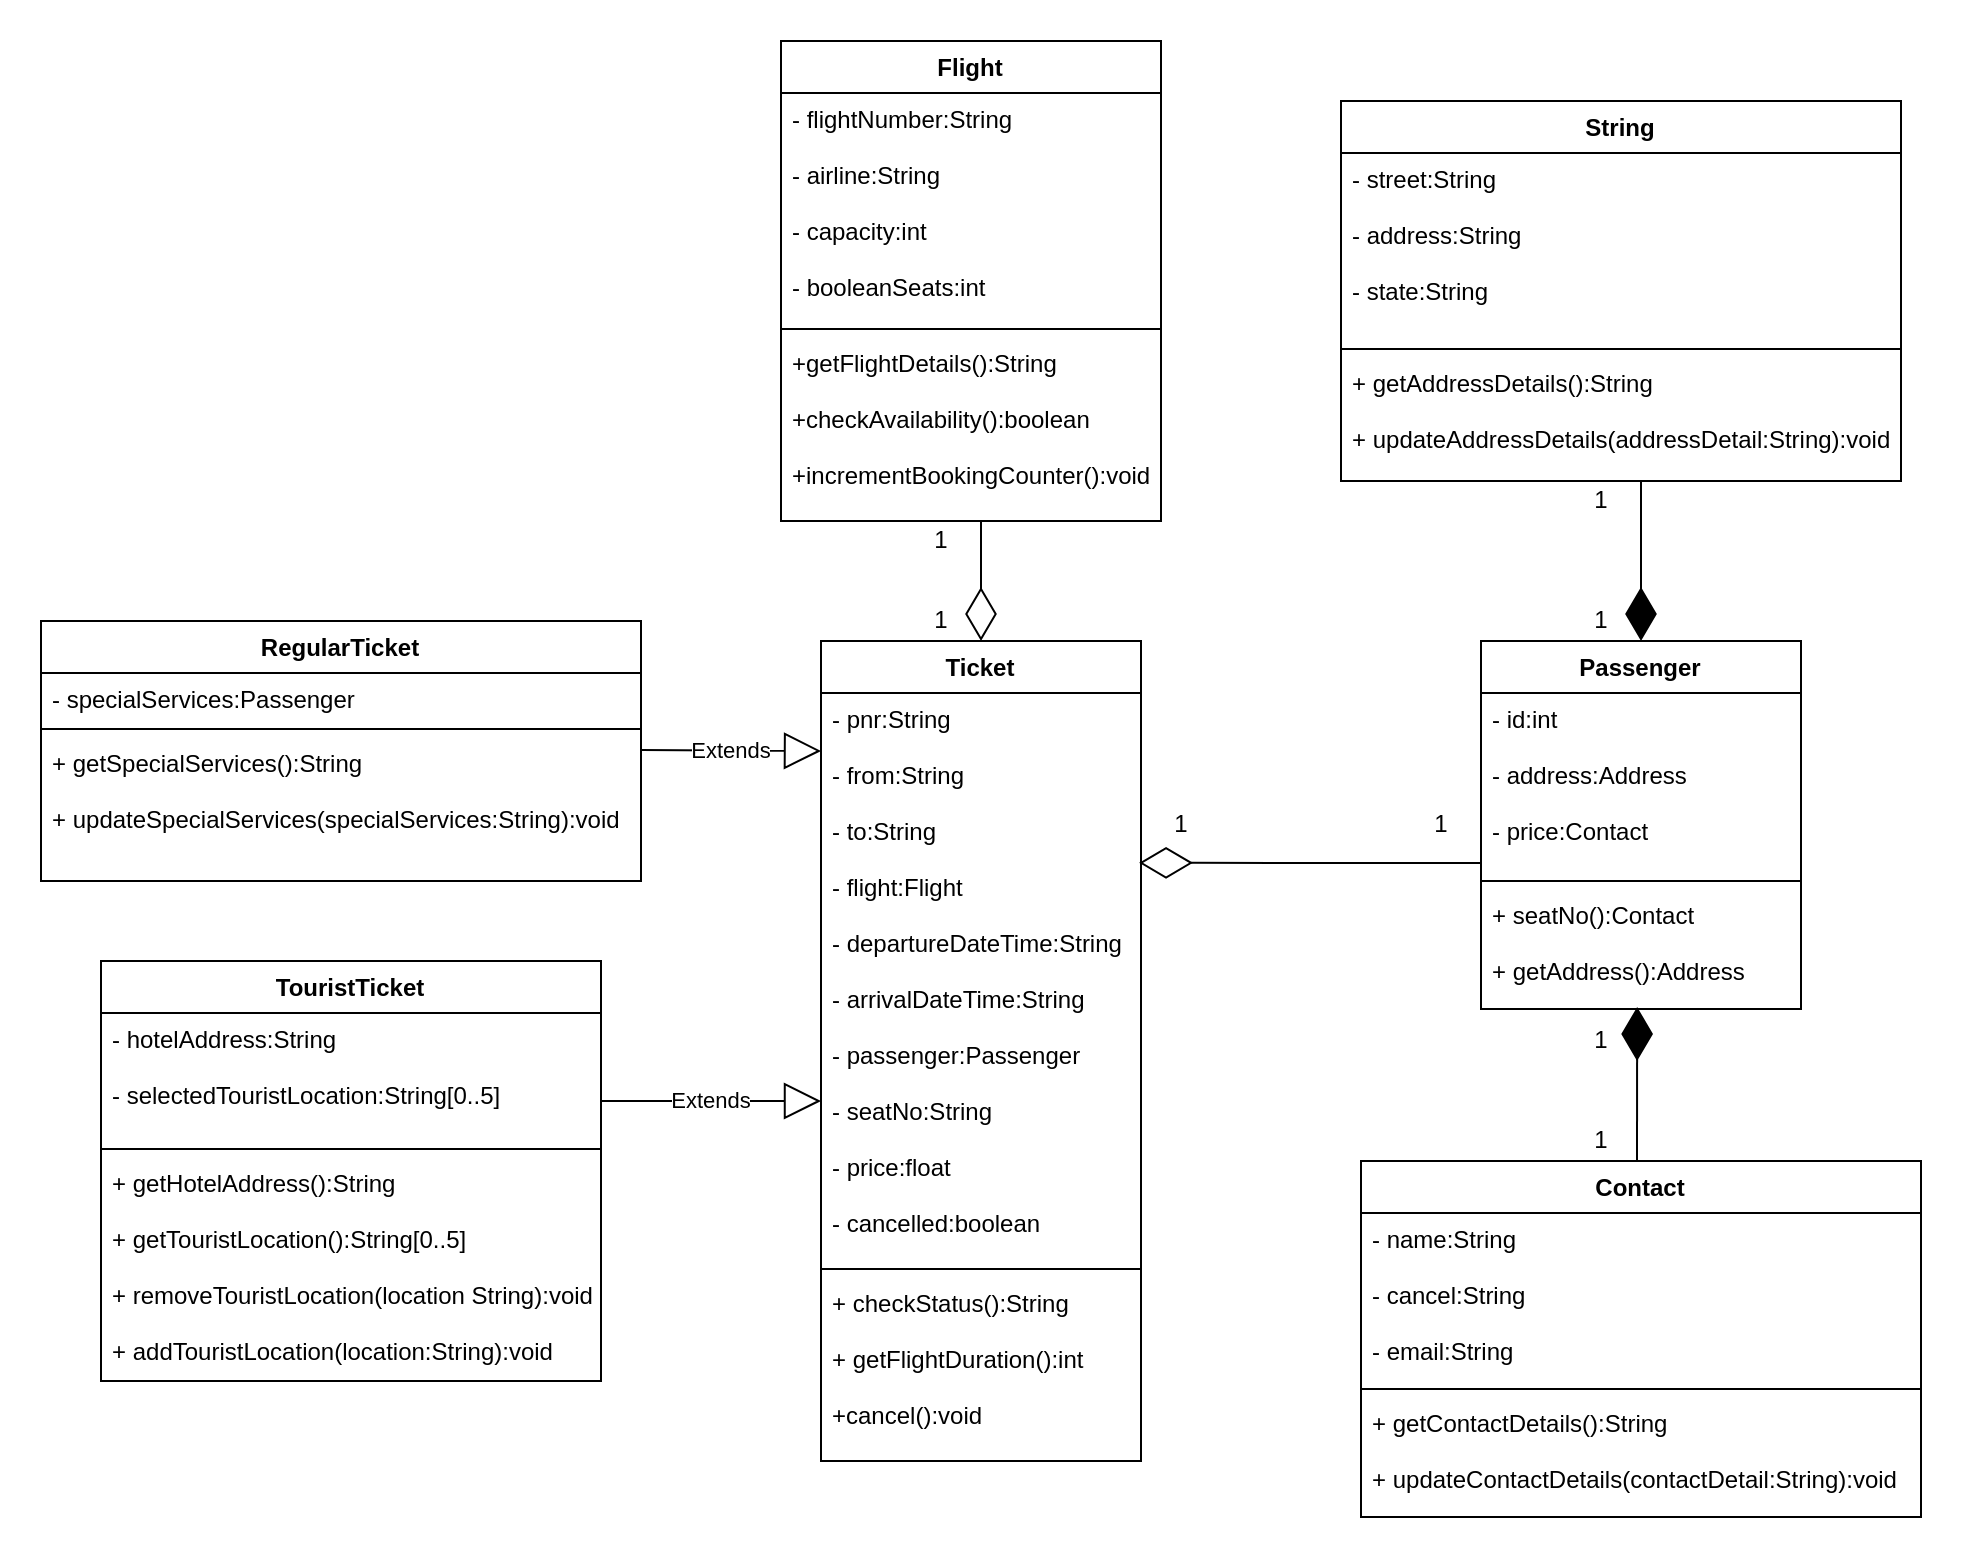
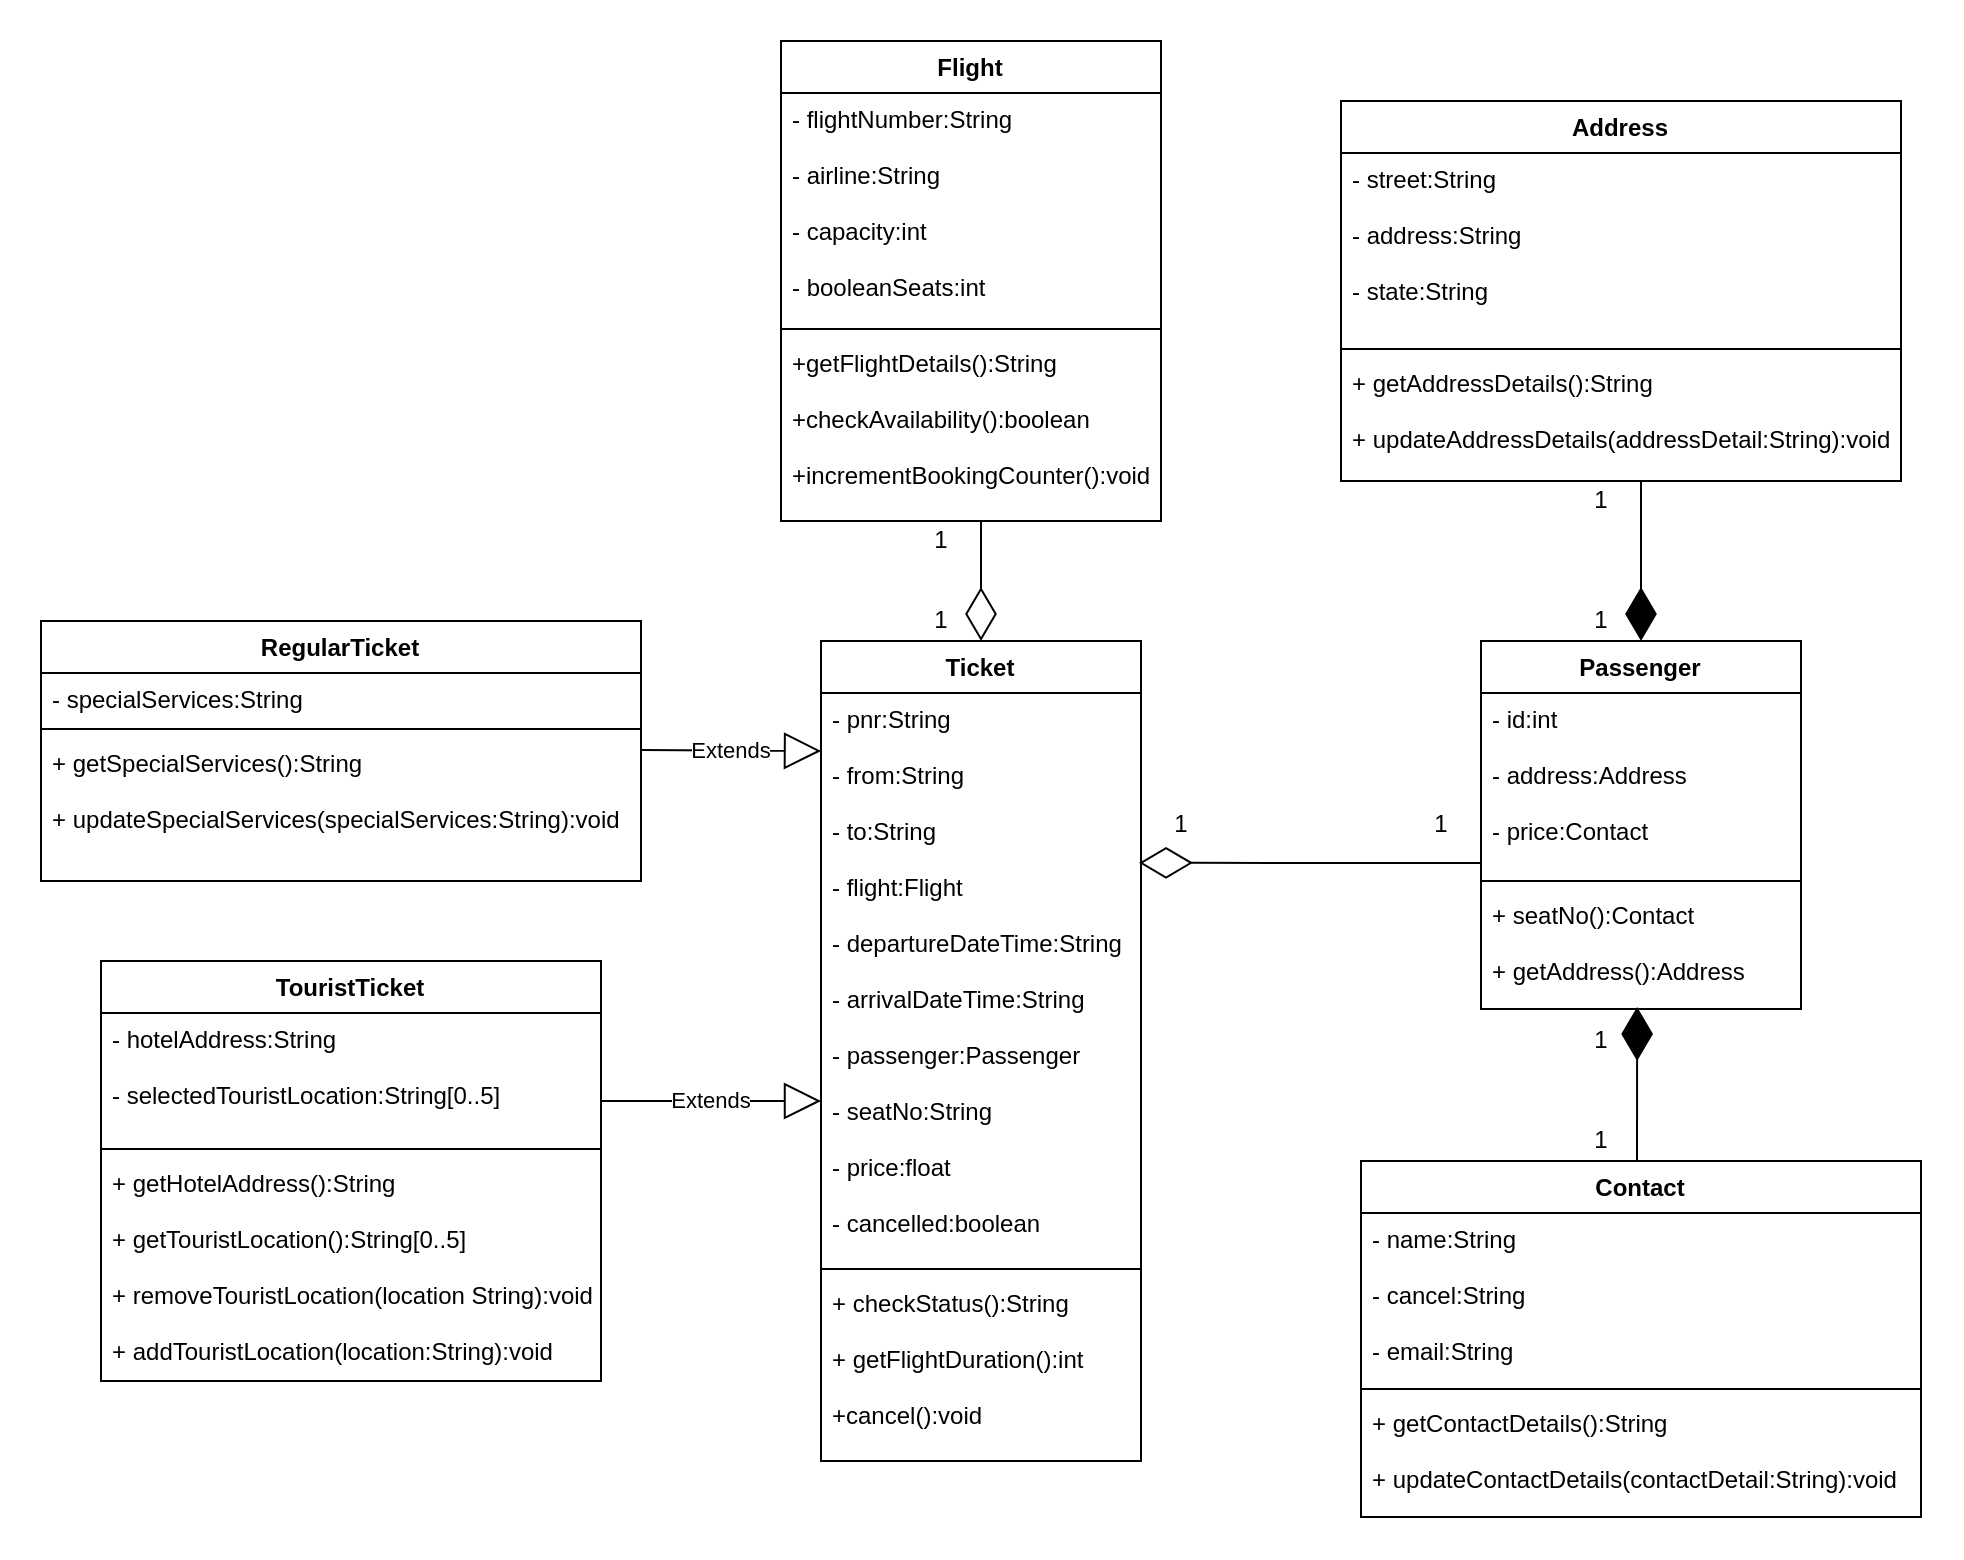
  <mxCell id="0" />
  <mxCell id="1" parent="0" />
  <mxCell id="2" value="Passenger" style="swimlane;fontStyle=1;align=center;verticalAlign=top;childLayout=stackLayout;horizontal=1;startSize=26;horizontalStack=0;resizeParent=1;resizeParentMax=0;resizeLast=0;collapsible=1;marginBottom=0;" vertex="1" parent="1"><mxGeometry x="740" y="320" width="160" height="184" as="geometry" /></mxCell>
  <mxCell id="3" value="- id:int&#10;&#10;- address:Address&#10;&#10;- price:Contact" style="text;strokeColor=none;fillColor=none;align=left;verticalAlign=top;spacingLeft=4;spacingRight=4;overflow=hidden;rotatable=0;points=[[0,0.5],[1,0.5]];portConstraint=eastwest;" vertex="1" parent="2"><mxGeometry y="26" width="160" height="90" as="geometry" /></mxCell>
  <mxCell id="4" value="" style="line;strokeWidth=1;fillColor=none;align=left;verticalAlign=middle;spacingTop=-1;spacingLeft=3;spacingRight=3;rotatable=0;labelPosition=right;points=[];portConstraint=eastwest;" vertex="1" parent="2"><mxGeometry y="116" width="160" height="8" as="geometry" /></mxCell>
  <mxCell id="5" value="+ seatNo():Contact&#10;&#10;+ getAddress():Address" style="text;strokeColor=none;fillColor=none;align=left;verticalAlign=top;spacingLeft=4;spacingRight=4;overflow=hidden;rotatable=0;points=[[0,0.5],[1,0.5]];portConstraint=eastwest;" vertex="1" parent="2"><mxGeometry y="124" width="160" height="60" as="geometry" /></mxCell>
- <mxCell id="6" value="String" style="swimlane;fontStyle=1;align=center;verticalAlign=top;childLayout=stackLayout;horizontal=1;startSize=26;horizontalStack=0;resizeParent=1;resizeParentMax=0;resizeLast=0;collapsible=1;marginBottom=0;" vertex="1" parent="1"><mxGeometry x="670" y="50" width="280" height="190" as="geometry" /></mxCell>
+ <mxCell id="6" value="Address" style="swimlane;fontStyle=1;align=center;verticalAlign=top;childLayout=stackLayout;horizontal=1;startSize=26;horizontalStack=0;resizeParent=1;resizeParentMax=0;resizeLast=0;collapsible=1;marginBottom=0;" vertex="1" parent="1"><mxGeometry x="670" y="50" width="280" height="190" as="geometry" /></mxCell>
  <mxCell id="7" value="- street:String&#10;&#10;- address:String&#10;&#10;- state:String&#10;" style="text;strokeColor=none;fillColor=none;align=left;verticalAlign=top;spacingLeft=4;spacingRight=4;overflow=hidden;rotatable=0;points=[[0,0.5],[1,0.5]];portConstraint=eastwest;" vertex="1" parent="6"><mxGeometry y="26" width="280" height="94" as="geometry" /></mxCell>
  <mxCell id="8" value="" style="line;strokeWidth=1;fillColor=none;align=left;verticalAlign=middle;spacingTop=-1;spacingLeft=3;spacingRight=3;rotatable=0;labelPosition=right;points=[];portConstraint=eastwest;" vertex="1" parent="6"><mxGeometry y="120" width="280" height="8" as="geometry" /></mxCell>
  <mxCell id="9" value="+ getAddressDetails():String&#10;&#10;+ updateAddressDetails(addressDetail:String):void&#10;" style="text;strokeColor=none;fillColor=none;align=left;verticalAlign=top;spacingLeft=4;spacingRight=4;overflow=hidden;rotatable=0;points=[[0,0.5],[1,0.5]];portConstraint=eastwest;" vertex="1" parent="6"><mxGeometry y="128" width="280" height="62" as="geometry" /></mxCell>
  <mxCell id="10" value="Contact" style="swimlane;fontStyle=1;align=center;verticalAlign=top;childLayout=stackLayout;horizontal=1;startSize=26;horizontalStack=0;resizeParent=1;resizeParentMax=0;resizeLast=0;collapsible=1;marginBottom=0;" vertex="1" parent="1"><mxGeometry x="680" y="580" width="280" height="178" as="geometry" /></mxCell>
  <mxCell id="11" value="- name:String&#10;&#10;- cancel:String&#10;&#10;- email:String" style="text;strokeColor=none;fillColor=none;align=left;verticalAlign=top;spacingLeft=4;spacingRight=4;overflow=hidden;rotatable=0;points=[[0,0.5],[1,0.5]];portConstraint=eastwest;" vertex="1" parent="10"><mxGeometry y="26" width="280" height="84" as="geometry" /></mxCell>
  <mxCell id="12" value="" style="line;strokeWidth=1;fillColor=none;align=left;verticalAlign=middle;spacingTop=-1;spacingLeft=3;spacingRight=3;rotatable=0;labelPosition=right;points=[];portConstraint=eastwest;" vertex="1" parent="10"><mxGeometry y="110" width="280" height="8" as="geometry" /></mxCell>
  <mxCell id="13" value="+ getContactDetails():String&#10;&#10;+ updateContactDetails(contactDetail:String):void" style="text;strokeColor=none;fillColor=none;align=left;verticalAlign=top;spacingLeft=4;spacingRight=4;overflow=hidden;rotatable=0;points=[[0,0.5],[1,0.5]];portConstraint=eastwest;" vertex="1" parent="10"><mxGeometry y="118" width="280" height="60" as="geometry" /></mxCell>
  <mxCell id="14" value="Flight" style="swimlane;fontStyle=1;align=center;verticalAlign=top;childLayout=stackLayout;horizontal=1;startSize=26;horizontalStack=0;resizeParent=1;resizeParentMax=0;resizeLast=0;collapsible=1;marginBottom=0;" vertex="1" parent="1"><mxGeometry x="390" y="20" width="190" height="240" as="geometry" /></mxCell>
  <mxCell id="15" value="- flightNumber:String&#10;&#10;- airline:String&#10;&#10;- capacity:int&#10;&#10;- booleanSeats:int" style="text;strokeColor=none;fillColor=none;align=left;verticalAlign=top;spacingLeft=4;spacingRight=4;overflow=hidden;rotatable=0;points=[[0,0.5],[1,0.5]];portConstraint=eastwest;" vertex="1" parent="14"><mxGeometry y="26" width="190" height="114" as="geometry" /></mxCell>
  <mxCell id="16" value="" style="line;strokeWidth=1;fillColor=none;align=left;verticalAlign=middle;spacingTop=-1;spacingLeft=3;spacingRight=3;rotatable=0;labelPosition=right;points=[];portConstraint=eastwest;" vertex="1" parent="14"><mxGeometry y="140" width="190" height="8" as="geometry" /></mxCell>
  <mxCell id="17" value="+getFlightDetails():String&#10;&#10;+checkAvailability():boolean&#10;&#10;+incrementBookingCounter():void" style="text;strokeColor=none;fillColor=none;align=left;verticalAlign=top;spacingLeft=4;spacingRight=4;overflow=hidden;rotatable=0;points=[[0,0.5],[1,0.5]];portConstraint=eastwest;" vertex="1" parent="14"><mxGeometry y="148" width="190" height="92" as="geometry" /></mxCell>
  <mxCell id="18" value="Ticket" style="swimlane;fontStyle=1;align=center;verticalAlign=top;childLayout=stackLayout;horizontal=1;startSize=26;horizontalStack=0;resizeParent=1;resizeParentMax=0;resizeLast=0;collapsible=1;marginBottom=0;" vertex="1" parent="1"><mxGeometry x="410" y="320" width="160" height="410" as="geometry" /></mxCell>
  <mxCell id="19" value="- pnr:String&#10;&#10;- from:String&#10;&#10;- to:String&#10;&#10;- flight:Flight&#10;&#10;- departureDateTime:String&#10;&#10;- arrivalDateTime:String&#10;&#10;- passenger:Passenger&#10;&#10;- seatNo:String&#10;&#10;- price:float&#10;&#10;- cancelled:boolean" style="text;strokeColor=none;fillColor=none;align=left;verticalAlign=top;spacingLeft=4;spacingRight=4;overflow=hidden;rotatable=0;points=[[0,0.5],[1,0.5]];portConstraint=eastwest;" vertex="1" parent="18"><mxGeometry y="26" width="160" height="284" as="geometry" /></mxCell>
  <mxCell id="20" value="" style="line;strokeWidth=1;fillColor=none;align=left;verticalAlign=middle;spacingTop=-1;spacingLeft=3;spacingRight=3;rotatable=0;labelPosition=right;points=[];portConstraint=eastwest;" vertex="1" parent="18"><mxGeometry y="310" width="160" height="8" as="geometry" /></mxCell>
  <mxCell id="21" value="+ checkStatus():String&#10;&#10;+ getFlightDuration():int&#10;&#10;+cancel():void" style="text;strokeColor=none;fillColor=none;align=left;verticalAlign=top;spacingLeft=4;spacingRight=4;overflow=hidden;rotatable=0;points=[[0,0.5],[1,0.5]];portConstraint=eastwest;" vertex="1" parent="18"><mxGeometry y="318" width="160" height="92" as="geometry" /></mxCell>
  <mxCell id="22" value="RegularTicket" style="swimlane;fontStyle=1;align=center;verticalAlign=top;childLayout=stackLayout;horizontal=1;startSize=26;horizontalStack=0;resizeParent=1;resizeParentMax=0;resizeLast=0;collapsible=1;marginBottom=0;" vertex="1" parent="1"><mxGeometry x="20" y="310" width="300" height="130" as="geometry" /></mxCell>
- <mxCell id="23" value="- specialServices:Passenger" style="text;strokeColor=none;fillColor=none;align=left;verticalAlign=top;spacingLeft=4;spacingRight=4;overflow=hidden;rotatable=0;points=[[0,0.5],[1,0.5]];portConstraint=eastwest;" vertex="1" parent="22"><mxGeometry y="26" width="300" height="24" as="geometry" /></mxCell>
+ <mxCell id="23" value="- specialServices:String" style="text;strokeColor=none;fillColor=none;align=left;verticalAlign=top;spacingLeft=4;spacingRight=4;overflow=hidden;rotatable=0;points=[[0,0.5],[1,0.5]];portConstraint=eastwest;" vertex="1" parent="22"><mxGeometry y="26" width="300" height="24" as="geometry" /></mxCell>
  <mxCell id="24" value="" style="line;strokeWidth=1;fillColor=none;align=left;verticalAlign=middle;spacingTop=-1;spacingLeft=3;spacingRight=3;rotatable=0;labelPosition=right;points=[];portConstraint=eastwest;" vertex="1" parent="22"><mxGeometry y="50" width="300" height="8" as="geometry" /></mxCell>
  <mxCell id="25" value="+ getSpecialServices():String&#10;&#10;+ updateSpecialServices(specialServices:String):void" style="text;strokeColor=none;fillColor=none;align=left;verticalAlign=top;spacingLeft=4;spacingRight=4;overflow=hidden;rotatable=0;points=[[0,0.5],[1,0.5]];portConstraint=eastwest;" vertex="1" parent="22"><mxGeometry y="58" width="300" height="72" as="geometry" /></mxCell>
  <mxCell id="26" value="TouristTicket" style="swimlane;fontStyle=1;align=center;verticalAlign=top;childLayout=stackLayout;horizontal=1;startSize=26;horizontalStack=0;resizeParent=1;resizeParentMax=0;resizeLast=0;collapsible=1;marginBottom=0;" vertex="1" parent="1"><mxGeometry x="50" y="480" width="250" height="210" as="geometry" /></mxCell>
  <mxCell id="27" value="- hotelAddress:String&#10;&#10;- selectedTouristLocation:String[0..5]&#10;" style="text;strokeColor=none;fillColor=none;align=left;verticalAlign=top;spacingLeft=4;spacingRight=4;overflow=hidden;rotatable=0;points=[[0,0.5],[1,0.5]];portConstraint=eastwest;" vertex="1" parent="26"><mxGeometry y="26" width="250" height="64" as="geometry" /></mxCell>
  <mxCell id="28" value="" style="line;strokeWidth=1;fillColor=none;align=left;verticalAlign=middle;spacingTop=-1;spacingLeft=3;spacingRight=3;rotatable=0;labelPosition=right;points=[];portConstraint=eastwest;" vertex="1" parent="26"><mxGeometry y="90" width="250" height="8" as="geometry" /></mxCell>
  <mxCell id="29" value="+ getHotelAddress():String&#10;&#10;+ getTouristLocation():String[0..5]&#10;&#10;+ removeTouristLocation(location String):void&#10;&#10;+ addTouristLocation(location:String):void" style="text;strokeColor=none;fillColor=none;align=left;verticalAlign=top;spacingLeft=4;spacingRight=4;overflow=hidden;rotatable=0;points=[[0,0.5],[1,0.5]];portConstraint=eastwest;" vertex="1" parent="26"><mxGeometry y="98" width="250" height="112" as="geometry" /></mxCell>
  <mxCell id="30" value="" style="endArrow=diamondThin;endFill=1;endSize=24;html=1;rounded=0;entryX=0.5;entryY=0;entryDx=0;entryDy=0;" edge="1" parent="1" target="2"><mxGeometry width="160" relative="1" as="geometry"><mxPoint x="820" y="240" as="sourcePoint" /><mxPoint x="820" y="310" as="targetPoint" /><Array as="points" /></mxGeometry></mxCell>
  <mxCell id="31" value="" style="endArrow=diamondThin;endFill=1;endSize=24;html=1;rounded=0;entryX=0.488;entryY=0.983;entryDx=0;entryDy=0;entryPerimeter=0;" edge="1" parent="1" target="5"><mxGeometry width="160" relative="1" as="geometry"><mxPoint x="818" y="580" as="sourcePoint" /><mxPoint x="820" y="510" as="targetPoint" /></mxGeometry></mxCell>
  <mxCell id="32" value="" style="endArrow=diamondThin;endFill=0;endSize=24;html=1;rounded=0;entryX=0.994;entryY=0.299;entryDx=0;entryDy=0;entryPerimeter=0;" edge="1" parent="1" target="19"><mxGeometry width="160" relative="1" as="geometry"><mxPoint x="740" y="431" as="sourcePoint" /><mxPoint x="600" y="420" as="targetPoint" /></mxGeometry></mxCell>
  <mxCell id="33" value="" style="endArrow=diamondThin;endFill=0;endSize=24;html=1;rounded=0;" edge="1" parent="1"><mxGeometry width="160" relative="1" as="geometry"><mxPoint x="490" y="260" as="sourcePoint" /><mxPoint x="490" y="320" as="targetPoint" /></mxGeometry></mxCell>
  <mxCell id="34" value="Extends" style="endArrow=block;endSize=16;endFill=0;html=1;rounded=0;" edge="1" parent="1"><mxGeometry width="160" relative="1" as="geometry"><mxPoint x="320" y="374.5" as="sourcePoint" /><mxPoint x="410" y="375" as="targetPoint" /></mxGeometry></mxCell>
  <mxCell id="35" value="Extends" style="endArrow=block;endSize=16;endFill=0;html=1;rounded=0;" edge="1" parent="1"><mxGeometry width="160" relative="1" as="geometry"><mxPoint x="300" y="550" as="sourcePoint" /><mxPoint x="410" y="550" as="targetPoint" /></mxGeometry></mxCell>
  <mxCell id="36" value="1" style="text;html=1;align=center;verticalAlign=middle;resizable=0;points=[];autosize=1;strokeColor=none;fillColor=none;" vertex="1" parent="1"><mxGeometry x="580" y="402" width="20" height="20" as="geometry" /></mxCell>
  <mxCell id="37" value="1" style="text;html=1;align=center;verticalAlign=middle;resizable=0;points=[];autosize=1;strokeColor=none;fillColor=none;" vertex="1" parent="1"><mxGeometry x="710" y="402" width="20" height="20" as="geometry" /></mxCell>
  <mxCell id="38" value="1" style="text;html=1;align=center;verticalAlign=middle;resizable=0;points=[];autosize=1;strokeColor=none;fillColor=none;" vertex="1" parent="1"><mxGeometry x="790" y="240" width="20" height="20" as="geometry" /></mxCell>
  <mxCell id="39" value="1" style="text;html=1;align=center;verticalAlign=middle;resizable=0;points=[];autosize=1;strokeColor=none;fillColor=none;" vertex="1" parent="1"><mxGeometry x="790" y="300" width="20" height="20" as="geometry" /></mxCell>
  <mxCell id="40" value="1&lt;br&gt;" style="text;html=1;align=center;verticalAlign=middle;resizable=0;points=[];autosize=1;strokeColor=none;fillColor=none;" vertex="1" parent="1"><mxGeometry x="460" y="260" width="20" height="20" as="geometry" /></mxCell>
  <mxCell id="41" value="1" style="text;html=1;align=center;verticalAlign=middle;resizable=0;points=[];autosize=1;strokeColor=none;fillColor=none;" vertex="1" parent="1"><mxGeometry x="460" y="300" width="20" height="20" as="geometry" /></mxCell>
  <mxCell id="42" value="1" style="text;html=1;align=center;verticalAlign=middle;resizable=0;points=[];autosize=1;strokeColor=none;fillColor=none;" vertex="1" parent="1"><mxGeometry x="790" y="510" width="20" height="20" as="geometry" /></mxCell>
  <mxCell id="43" value="1" style="text;html=1;align=center;verticalAlign=middle;resizable=0;points=[];autosize=1;strokeColor=none;fillColor=none;" vertex="1" parent="1"><mxGeometry x="790" y="560" width="20" height="20" as="geometry" /></mxCell>
